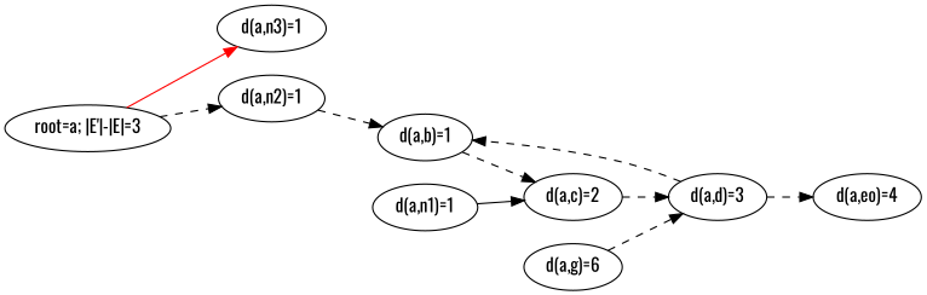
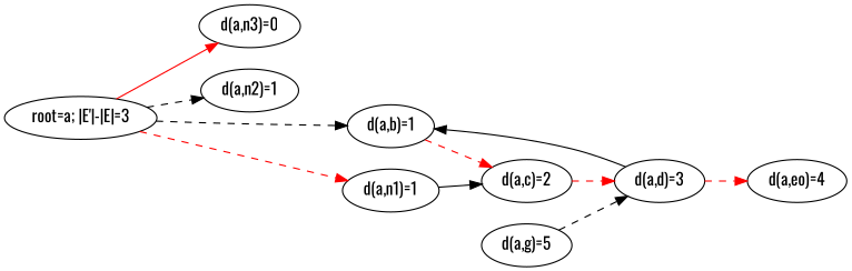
  digraph {
    fontname=Oswald
    rankdir=LR
    node [fontname=Oswald]
    edge [fontname=Oswald style=dashed]
-   n1 [label="d(a,n3)=1"]
+   n1 [label="d(a,n3)=0"]
    n2 [label="d(a,n2)=1"]
-   n3 [label="d(a,g)=6"]
+   n3 [label="d(a,g)=5"]
    n4 [label="d(a,d)=3"]
    n5 [label="d(a,c)=2"]
    n6 [label="d(a,eo)=4"]
    n7 [label="d(a,b)=1"]
    n8 [label="d(a,n1)=1"]
    n9 [label="root=a; |E'|-|E|=3"]
    n3 -> n4
-   n4 -> n6
-   n4 -> n7
-   n5 -> n4
-   n7 -> n5
+   n4 -> n6 [color=red]
+   n4 -> n7 [style=""]
+   n5 -> n4 [color=red]
+   n7 -> n5 [color=red]
    n8 -> n5 [style=""]
    n9 -> n1 [color=red style=solid]
    n9 -> n2 [color=black]
-   n2 -> n7
+   n9 -> n7
+   n9 -> n8 [color=red]
  }
